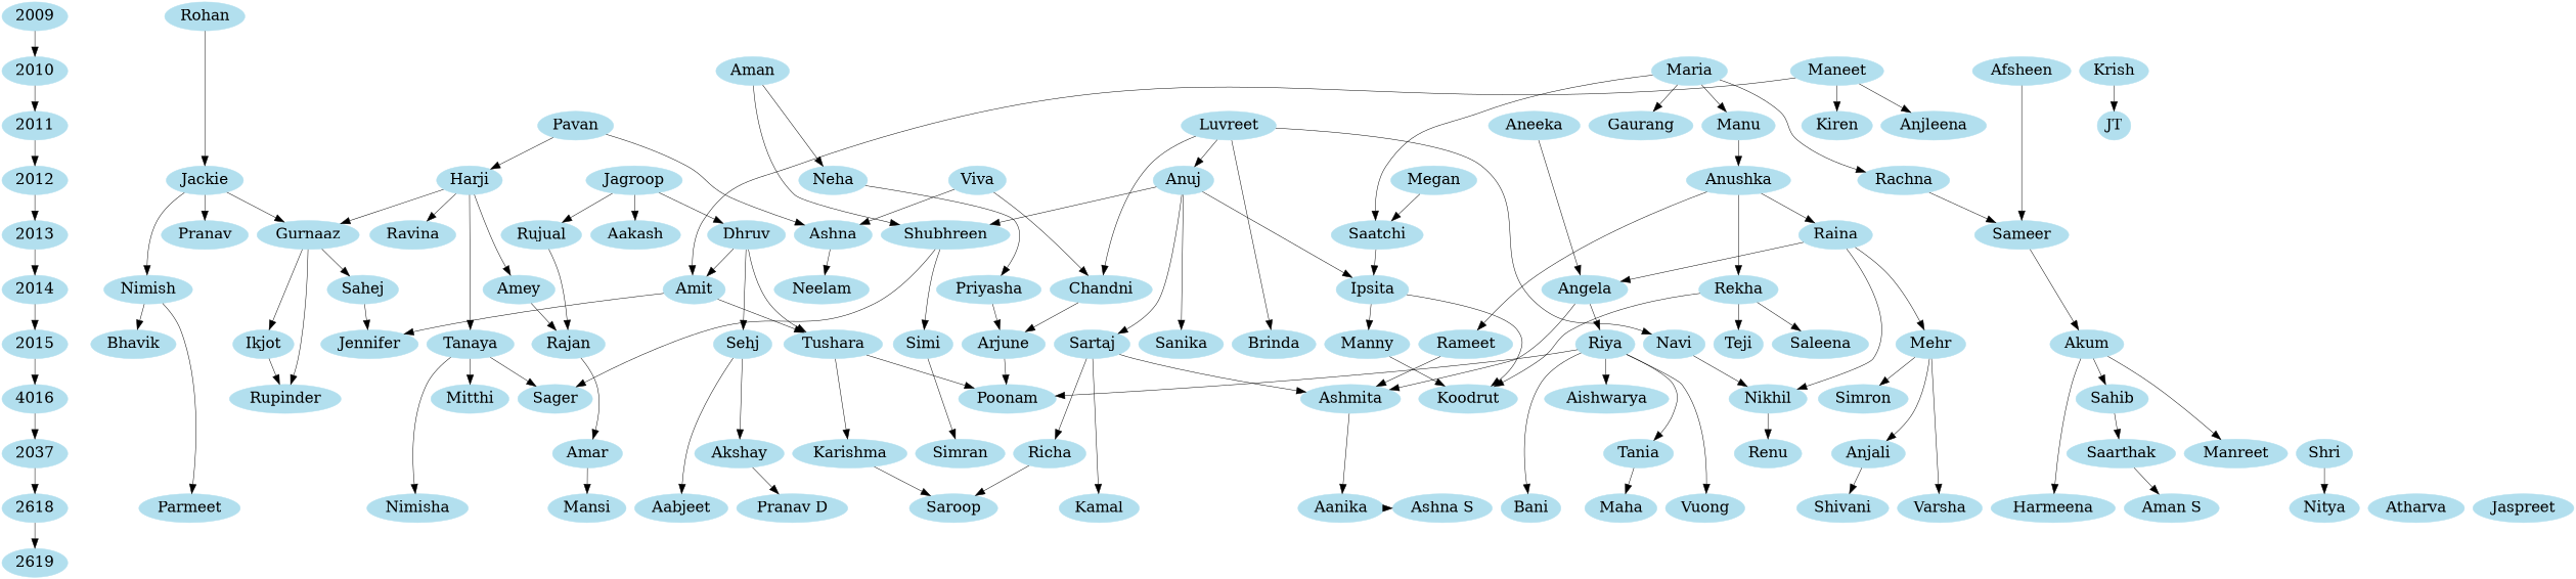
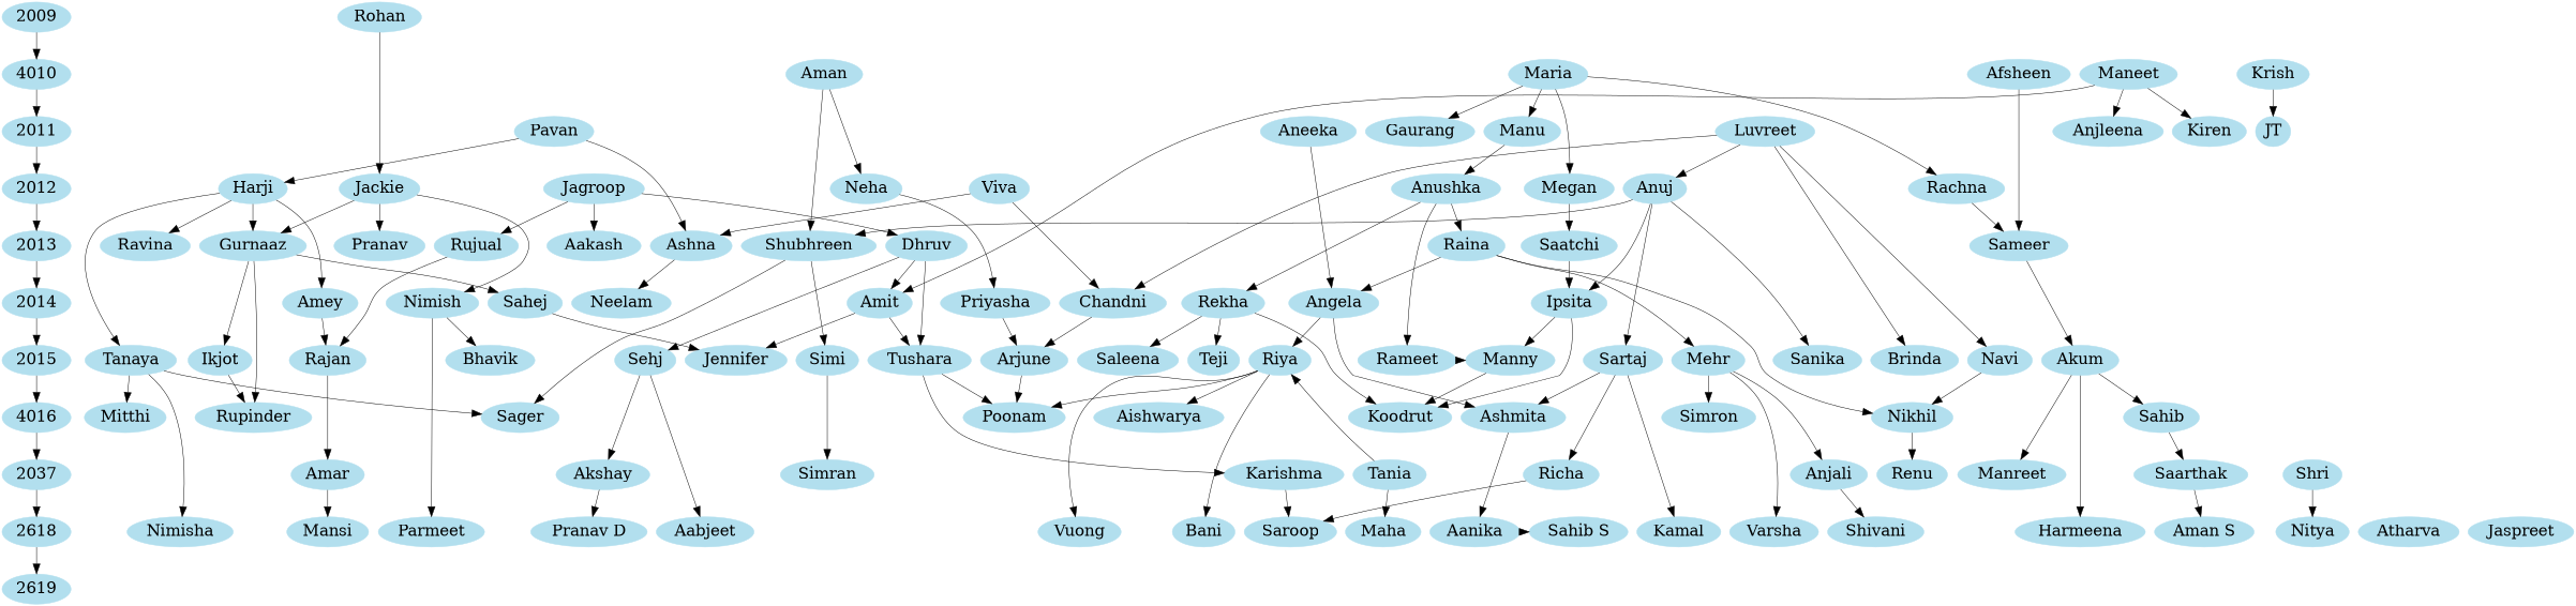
  digraph {
    ranksep=.75
    node [color=lightblue2 fontsize=32 style=filled]
    edge [arrowsize=2.0]
    2009
    Rohan
-   2010
+   2010 [label=4010]
    Afsheen
    Aman
    Maneet
    Maria
    Krish
    2011
    Luvreet
    Manu
    Pavan
    Aneeka
    2012
    Neha
    Jagroop
    Anuj
    Harji
    Anushka
    Megan
    Viva
    Jackie
    Rachna
    2013
    Rujual
    Shubhreen
    Dhruv
    Sameer
    Ashna
    Saatchi
    Gurnaaz
    Raina
    2014
    Amey
    Chandni
    Priyasha
    Nimish
    Ipsita
    Sahej
    Amit
    Angela
    Rekha
    2015
    Rajan
    Simi
    Arjune
    Navi
    Brinda
    Tanaya
    Rameet
    Riya
    Tushara
    Sartaj
    Ikjot
    Akum
    Sehj
    Sanika
    Mehr
    Manny
    n60 [label=4016]
    Sahib
    Ashmita
    Nikhil
    n64 [label=2037]
    Shri
    Richa
    Amar
    Karishma
    Manreet
    Saarthak
    Akshay
    Tania
    Simran
    Anjali
    n75 [label=2618]
    Nitya
    Saroop
    Parmeet
    Kamal
    Harmeena
    "Aman S"
    "Pranav D"
    Maha
-   "Ashna S"
+   "Ashna S" [label="Sahib S"]
    Vuong
    Bani
    Aanika
    Aabjeet
    Varsha
    Nimisha
    Shivani
    Atharva
    Jaspreet
    Anjleena
    Kiren
    Gaurang
    JT
    Aakash
    Ravina
    Pranav
    Sager
    Neelam
    Rupinder
    Bhavik
    Koodrut
    Jennifer
    Saleena
    Teji
    Poonam
    Mitthi
    Aishwarya
    Simron
    Renu
    Mansi
    n115 [label=2619]
    subgraph sub_1 {
      rank=same
      2009
      Rohan
    }
    subgraph sub_2 {
      rank=same
      2010
      Afsheen
      Aman
      Maneet
      Maria
      Krish
    }
    subgraph sub_3 {
      rank=same
      2011
      Luvreet
      Manu
      Pavan
      Aneeka
    }
    subgraph sub_4 {
      rank=same
      2012
      Neha
      Jagroop
      Anuj
      Harji
      Anushka
      Megan
      Viva
      Jackie
      Rachna
    }
    subgraph sub_5 {
      rank=same
      2013
      Rujual
      Shubhreen
      Dhruv
      Sameer
      Ashna
      Saatchi
      Gurnaaz
      Raina
    }
    subgraph sub_6 {
      rank=same
      2014
      Amey
      Chandni
      Priyasha
      Nimish
      Ipsita
      Sahej
      Amit
      Angela
      Rekha
    }
    subgraph sub_7 {
      rank=same
      2015
      Rajan
      Simi
      Arjune
      Navi
      Brinda
      Tanaya
      Rameet
      Riya
      Tushara
      Sartaj
      Ikjot
      Akum
      Sehj
      Sanika
      Mehr
      Manny
    }
    subgraph sub_8 {
      rank=same
      n60
      Sahib
      Ashmita
      Nikhil
    }
    subgraph sub_9 {
      rank=same
      n64
      Shri
      Richa
      Amar
      Karishma
      Manreet
      Saarthak
      Akshay
      Tania
      Simran
      Anjali
    }
    subgraph sub_10 {
      rank=same
      n75
      Nitya
      Saroop
      Parmeet
      Kamal
      Harmeena
      "Aman S"
      "Pranav D"
      Maha
      "Ashna S"
      Vuong
      Bani
      Aanika
      Aabjeet
      Varsha
      Nimisha
      Shivani
      Atharva
      Jaspreet
    }
    subgraph sub_11 {
      rank=source
      2009
      Rohan
    }
    2009 -> 2010
    Rohan -> Jackie
    2010 -> 2011
    Afsheen -> Sameer
    Aman -> Neha
    Aman -> Shubhreen
    Maneet -> Amit
    Maneet -> Anjleena
    Maneet -> Kiren
    Maria -> Manu
    Maria -> Rachna
-   Maria -> Saatchi
+   Maria -> Megan
    Maria -> Gaurang
    Krish -> JT
    2011 -> 2012
    Luvreet -> Anuj
    Luvreet -> Chandni
    Luvreet -> Navi
    Luvreet -> Brinda
    Manu -> Anushka
    Pavan -> Harji
    Pavan -> Ashna
    Aneeka -> Angela
    2012 -> 2013
    Neha -> Priyasha
    Jagroop -> Rujual
    Jagroop -> Dhruv
    Jagroop -> Aakash
    Anuj -> Shubhreen
    Anuj -> Ipsita
    Anuj -> Sartaj
    Anuj -> Sanika
    Harji -> Gurnaaz
    Harji -> Amey
    Harji -> Tanaya
    Harji -> Ravina
    Anushka -> Raina
    Anushka -> Rekha
    Anushka -> Rameet
    Megan -> Saatchi
    Viva -> Ashna
    Viva -> Chandni
    Jackie -> Gurnaaz
    Jackie -> Nimish
    Jackie -> Pranav
    Rachna -> Sameer
    2013 -> 2014
    Rujual -> Rajan
    Shubhreen -> Simi
    Shubhreen -> Sager
    Dhruv -> Amit
    Dhruv -> Tushara
    Dhruv -> Sehj
    Sameer -> Akum
    Ashna -> Neelam
    Saatchi -> Ipsita
    Gurnaaz -> Sahej
    Gurnaaz -> Ikjot
    Gurnaaz -> Rupinder
    Raina -> Angela
    Raina -> Mehr
    Raina -> Nikhil
    2014 -> 2015
    Amey -> Rajan
    Chandni -> Arjune
    Priyasha -> Arjune
    Nimish -> Parmeet
    Nimish -> Bhavik
    Ipsita -> Manny
    Ipsita -> Koodrut
    Sahej -> Jennifer
    Amit -> Tushara
    Amit -> Jennifer
    Angela -> Riya
    Angela -> Ashmita
    Rekha -> Koodrut
    Rekha -> Saleena
    Rekha -> Teji
    2015 -> n60
    Rajan -> Amar
    Simi -> Simran
    Arjune -> Poonam
    Navi -> Nikhil
    Tanaya -> Nimisha
    Tanaya -> Sager
    Tanaya -> Mitthi
-   Rameet -> Ashmita
-   Riya -> Tania
+   Rameet -> Manny
+   Tania -> Riya
    Riya -> Vuong
    Riya -> Bani
    Riya -> Poonam
    Riya -> Aishwarya
    Tushara -> Karishma
    Tushara -> Poonam
    Sartaj -> Ashmita
    Sartaj -> Richa
    Sartaj -> Kamal
    Ikjot -> Rupinder
    Akum -> Sahib
    Akum -> Manreet
    Akum -> Harmeena
    Sehj -> Akshay
    Sehj -> Aabjeet
    Mehr -> Anjali
    Mehr -> Varsha
    Mehr -> Simron
    Manny -> Koodrut
    n60 -> n64
    Sahib -> Saarthak
    Ashmita -> Aanika
    Nikhil -> Renu
    n64 -> n75
    Shri -> Nitya
    Richa -> Saroop
    Amar -> Mansi
    Karishma -> Saroop
    Saarthak -> "Aman S"
    Akshay -> "Pranav D"
    Tania -> Maha
    Anjali -> Shivani
    n75 -> n115
    Aanika -> "Ashna S"
  }
